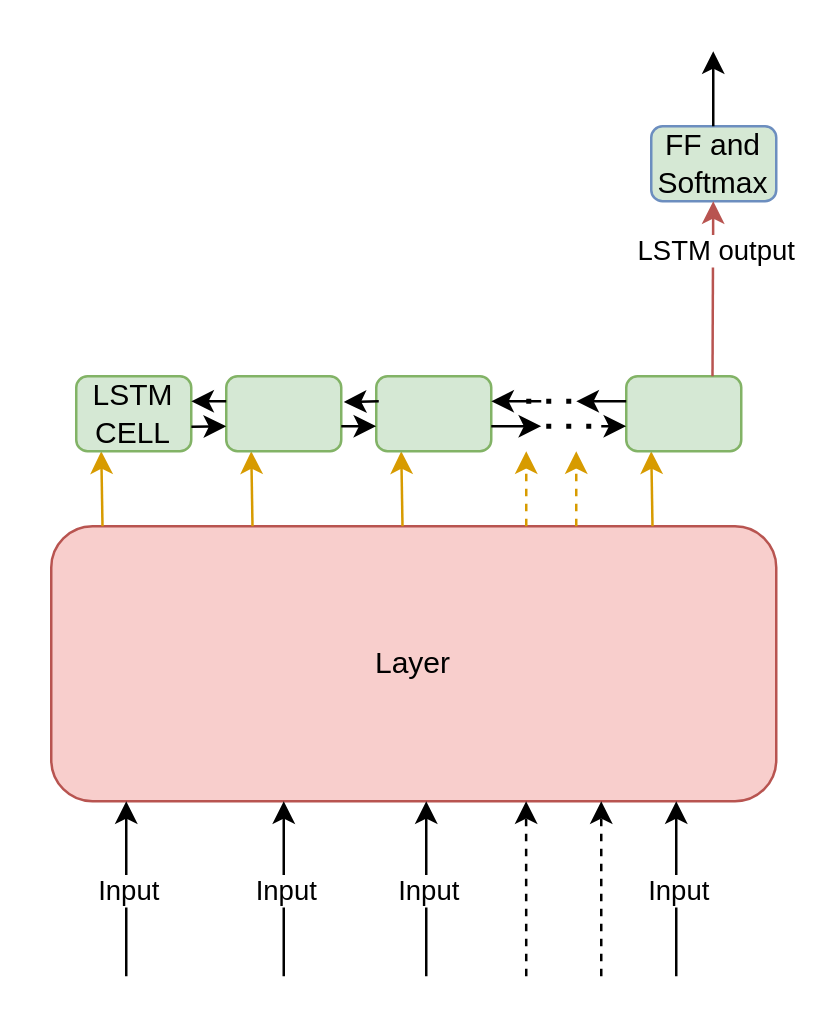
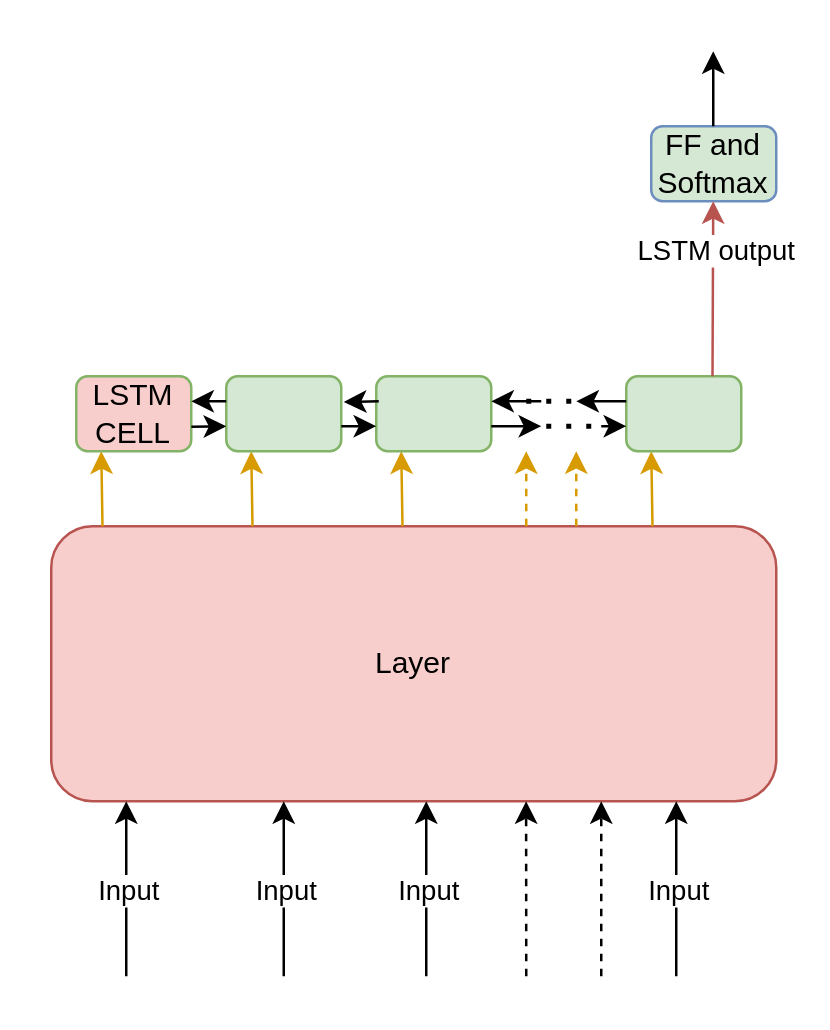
  <mxCell id="0" />
  <mxCell id="1" parent="0" />
  <mxCell id="2" value="Layer" style="rounded=1;whiteSpace=wrap;html=1;fillColor=#f8cecc;strokeColor=#b85450;" vertex="1" parent="1"><mxGeometry x="20" y="210" width="290" height="110" as="geometry" /></mxCell>
  <mxCell id="3" value="" style="endArrow=classic;html=1;rounded=0;" edge="1" parent="1"><mxGeometry relative="1" as="geometry"><mxPoint x="270" y="390" as="sourcePoint" /><mxPoint x="270" y="320" as="targetPoint" /></mxGeometry></mxCell>
  <mxCell id="4" value="Input" style="edgeLabel;resizable=0;html=1;;align=center;verticalAlign=middle;" connectable="0" vertex="1" parent="3"><mxGeometry relative="1" as="geometry" /></mxCell>
  <mxCell id="5" value="" style="endArrow=classic;html=1;rounded=0;" edge="1" parent="1"><mxGeometry relative="1" as="geometry"><mxPoint x="170" y="390" as="sourcePoint" /><mxPoint x="170" y="320" as="targetPoint" /></mxGeometry></mxCell>
  <mxCell id="6" value="Input" style="edgeLabel;resizable=0;html=1;;align=center;verticalAlign=middle;" connectable="0" vertex="1" parent="5"><mxGeometry relative="1" as="geometry" /></mxCell>
  <mxCell id="7" value="" style="endArrow=classic;html=1;rounded=0;" edge="1" parent="1"><mxGeometry relative="1" as="geometry"><mxPoint x="113" y="390" as="sourcePoint" /><mxPoint x="113" y="320" as="targetPoint" /></mxGeometry></mxCell>
  <mxCell id="8" value="Input" style="edgeLabel;resizable=0;html=1;;align=center;verticalAlign=middle;" connectable="0" vertex="1" parent="7"><mxGeometry relative="1" as="geometry" /></mxCell>
  <mxCell id="9" value="" style="endArrow=classic;html=1;rounded=0;" edge="1" parent="1"><mxGeometry relative="1" as="geometry"><mxPoint x="50" y="390" as="sourcePoint" /><mxPoint x="50" y="320" as="targetPoint" /></mxGeometry></mxCell>
  <mxCell id="10" value="Input" style="edgeLabel;resizable=0;html=1;;align=center;verticalAlign=middle;" connectable="0" vertex="1" parent="9"><mxGeometry relative="1" as="geometry" /></mxCell>
  <mxCell id="11" value="" style="endArrow=classic;html=1;rounded=0;exitX=0.091;exitY=0;exitDx=0;exitDy=0;exitPerimeter=0;fillColor=#ffe6cc;strokeColor=#d79b00;" edge="1" parent="1"><mxGeometry width="50" height="50" relative="1" as="geometry"><mxPoint x="100.5" y="210" as="sourcePoint" /><mxPoint x="100" y="180" as="targetPoint" /></mxGeometry></mxCell>
  <mxCell id="12" value="" style="endArrow=classic;html=1;rounded=0;exitX=0.091;exitY=0;exitDx=0;exitDy=0;exitPerimeter=0;fillColor=#ffe6cc;strokeColor=#d79b00;" edge="1" parent="1"><mxGeometry width="50" height="50" relative="1" as="geometry"><mxPoint x="160.5" y="210" as="sourcePoint" /><mxPoint x="160" y="180" as="targetPoint" /></mxGeometry></mxCell>
  <mxCell id="13" value="" style="endArrow=classic;html=1;rounded=0;exitX=0.091;exitY=0;exitDx=0;exitDy=0;exitPerimeter=0;fillColor=#ffe6cc;strokeColor=#d79b00;" edge="1" parent="1"><mxGeometry width="50" height="50" relative="1" as="geometry"><mxPoint x="260.5" y="210" as="sourcePoint" /><mxPoint x="260" y="180" as="targetPoint" /></mxGeometry></mxCell>
  <mxCell id="14" value="" style="endArrow=classic;html=1;rounded=0;exitX=0.091;exitY=0;exitDx=0;exitDy=0;exitPerimeter=0;fillColor=#ffe6cc;strokeColor=#d79b00;" edge="1" parent="1"><mxGeometry width="50" height="50" relative="1" as="geometry"><mxPoint x="40.5" y="210" as="sourcePoint" /><mxPoint x="40" y="180" as="targetPoint" /></mxGeometry></mxCell>
- <mxCell id="15" value="LSTM CELL" style="rounded=1;whiteSpace=wrap;html=1;fillColor=#d5e8d4;strokeColor=#82b366;" vertex="1" parent="1"><mxGeometry x="30" y="150" width="46" height="30" as="geometry" /></mxCell>
+ <mxCell id="15" value="LSTM CELL" style="rounded=1;whiteSpace=wrap;html=1;fillColor=#f8cecc;strokeColor=#82b366;" vertex="1" parent="1"><mxGeometry x="30" y="150" width="46" height="30" as="geometry" /></mxCell>
  <mxCell id="16" value="" style="rounded=1;whiteSpace=wrap;html=1;fillColor=#d5e8d4;strokeColor=#82b366;" vertex="1" parent="1"><mxGeometry x="90" y="150" width="46" height="30" as="geometry" /></mxCell>
  <mxCell id="17" value="" style="rounded=1;whiteSpace=wrap;html=1;fillColor=#d5e8d4;strokeColor=#82b366;" vertex="1" parent="1"><mxGeometry x="150" y="150" width="46" height="30" as="geometry" /></mxCell>
  <mxCell id="18" value="" style="rounded=1;whiteSpace=wrap;html=1;fillColor=#d5e8d4;strokeColor=#82b366;" vertex="1" parent="1"><mxGeometry x="250" y="150" width="46" height="30" as="geometry" /></mxCell>
  <mxCell id="19" value="" style="endArrow=classic;html=1;rounded=0;" edge="1" parent="1"><mxGeometry width="50" height="50" relative="1" as="geometry"><mxPoint x="196" y="170" as="sourcePoint" /><mxPoint x="216" y="170" as="targetPoint" /></mxGeometry></mxCell>
  <mxCell id="20" value="" style="endArrow=none;dashed=1;html=1;dashPattern=1 3;strokeWidth=2;rounded=0;" edge="1" parent="1"><mxGeometry width="50" height="50" relative="1" as="geometry"><mxPoint x="210" y="170" as="sourcePoint" /><mxPoint x="240" y="170" as="targetPoint" /></mxGeometry></mxCell>
  <mxCell id="21" value="" style="endArrow=classic;html=1;rounded=0;" edge="1" parent="1"><mxGeometry width="50" height="50" relative="1" as="geometry"><mxPoint x="240" y="170" as="sourcePoint" /><mxPoint x="250" y="170" as="targetPoint" /></mxGeometry></mxCell>
  <mxCell id="22" value="" style="html=1;labelBackgroundColor=#ffffff;startArrow=none;startFill=0;startSize=6;endArrow=classic;endFill=1;endSize=6;jettySize=auto;orthogonalLoop=1;strokeWidth=1;dashed=1;fontSize=14;rounded=0;entryX=0.655;entryY=1;entryDx=0;entryDy=0;entryPerimeter=0;" edge="1" parent="1" target="2"><mxGeometry width="60" height="60" relative="1" as="geometry"><mxPoint x="210" y="390" as="sourcePoint" /><mxPoint x="210" y="330" as="targetPoint" /></mxGeometry></mxCell>
  <mxCell id="23" value="" style="html=1;labelBackgroundColor=#ffffff;startArrow=none;startFill=0;startSize=6;endArrow=classic;endFill=1;endSize=6;jettySize=auto;orthogonalLoop=1;strokeWidth=1;dashed=1;fontSize=14;rounded=0;entryX=0.655;entryY=1;entryDx=0;entryDy=0;entryPerimeter=0;" edge="1" parent="1"><mxGeometry width="60" height="60" relative="1" as="geometry"><mxPoint x="240" y="390" as="sourcePoint" /><mxPoint x="240" y="320" as="targetPoint" /></mxGeometry></mxCell>
  <mxCell id="24" value="" style="html=1;labelBackgroundColor=#ffffff;startArrow=none;startFill=0;startSize=6;endArrow=classic;endFill=1;endSize=6;jettySize=auto;orthogonalLoop=1;strokeWidth=1;dashed=1;fontSize=14;rounded=0;fillColor=#ffe6cc;strokeColor=#d79b00;" edge="1" parent="1"><mxGeometry width="60" height="60" relative="1" as="geometry"><mxPoint x="210" y="210" as="sourcePoint" /><mxPoint x="210" y="180" as="targetPoint" /></mxGeometry></mxCell>
  <mxCell id="25" value="" style="html=1;labelBackgroundColor=#ffffff;startArrow=none;startFill=0;startSize=6;endArrow=classic;endFill=1;endSize=6;jettySize=auto;orthogonalLoop=1;strokeWidth=1;dashed=1;fontSize=14;rounded=0;fillColor=#ffe6cc;strokeColor=#d79b00;" edge="1" parent="1"><mxGeometry width="60" height="60" relative="1" as="geometry"><mxPoint x="230" y="210" as="sourcePoint" /><mxPoint x="230" y="180" as="targetPoint" /></mxGeometry></mxCell>
  <mxCell id="26" value="" style="edgeStyle=orthogonalEdgeStyle;rounded=0;orthogonalLoop=1;jettySize=auto;html=1;" edge="1" parent="1"><mxGeometry relative="1" as="geometry"><mxPoint x="90" y="160" as="sourcePoint" /><mxPoint x="76" y="160" as="targetPoint" /></mxGeometry></mxCell>
  <mxCell id="27" value="" style="endArrow=classic;html=1;rounded=0;entryX=1;entryY=0.5;entryDx=0;entryDy=0;" edge="1" parent="1"><mxGeometry width="50" height="50" relative="1" as="geometry"><mxPoint x="151" y="160" as="sourcePoint" /><mxPoint x="137" y="160.31" as="targetPoint" /></mxGeometry></mxCell>
  <mxCell id="28" value="FF and&lt;br style=&quot;border-color: var(--border-color);&quot;&gt;Softmax" style="rounded=1;whiteSpace=wrap;html=1;fillColor=#d5e8d4;strokeColor=#6c8ebf;" vertex="1" parent="1"><mxGeometry x="260" y="50" width="50" height="30" as="geometry" /></mxCell>
  <mxCell id="29" value="" style="endArrow=classic;html=1;rounded=0;fillColor=#f8cecc;strokeColor=#b85450;exitX=0.75;exitY=0;exitDx=0;exitDy=0;" edge="1" parent="1" source="18"><mxGeometry width="50" height="50" relative="1" as="geometry"><mxPoint x="284.8" y="140" as="sourcePoint" /><mxPoint x="284.8" y="80" as="targetPoint" /></mxGeometry></mxCell>
  <mxCell id="30" value="LSTM output" style="edgeLabel;html=1;align=center;verticalAlign=middle;resizable=0;points=[];" vertex="1" connectable="0" parent="29"><mxGeometry x="0.455" y="-1" relative="1" as="geometry"><mxPoint as="offset" /></mxGeometry></mxCell>
  <mxCell id="31" value="" style="endArrow=classic;html=1;rounded=0;" edge="1" parent="1"><mxGeometry width="50" height="50" relative="1" as="geometry"><mxPoint x="284.8" y="50" as="sourcePoint" /><mxPoint x="284.8" y="20" as="targetPoint" /></mxGeometry></mxCell>
  <mxCell id="32" value="" style="endArrow=classic;html=1;rounded=0;exitX=1.001;exitY=0.672;exitDx=0;exitDy=0;exitPerimeter=0;" edge="1" parent="1" source="15"><mxGeometry width="50" height="50" relative="1" as="geometry"><mxPoint x="80" y="170" as="sourcePoint" /><mxPoint x="90" y="170" as="targetPoint" /></mxGeometry></mxCell>
  <mxCell id="33" value="" style="endArrow=classic;html=1;rounded=0;exitX=1.001;exitY=0.672;exitDx=0;exitDy=0;exitPerimeter=0;" edge="1" parent="1"><mxGeometry width="50" height="50" relative="1" as="geometry"><mxPoint x="136" y="170" as="sourcePoint" /><mxPoint x="150" y="170" as="targetPoint" /></mxGeometry></mxCell>
  <mxCell id="34" value="" style="endArrow=classic;html=1;rounded=0;" edge="1" parent="1"><mxGeometry width="50" height="50" relative="1" as="geometry"><mxPoint x="216" y="160" as="sourcePoint" /><mxPoint x="196" y="160" as="targetPoint" /></mxGeometry></mxCell>
  <mxCell id="35" value="" style="endArrow=none;dashed=1;html=1;dashPattern=1 3;strokeWidth=2;rounded=0;" edge="1" parent="1"><mxGeometry width="50" height="50" relative="1" as="geometry"><mxPoint x="210" y="160" as="sourcePoint" /><mxPoint x="240" y="160" as="targetPoint" /></mxGeometry></mxCell>
  <mxCell id="36" value="" style="endArrow=classic;html=1;rounded=0;" edge="1" parent="1"><mxGeometry width="50" height="50" relative="1" as="geometry"><mxPoint x="250" y="160" as="sourcePoint" /><mxPoint x="230" y="160" as="targetPoint" /></mxGeometry></mxCell>
